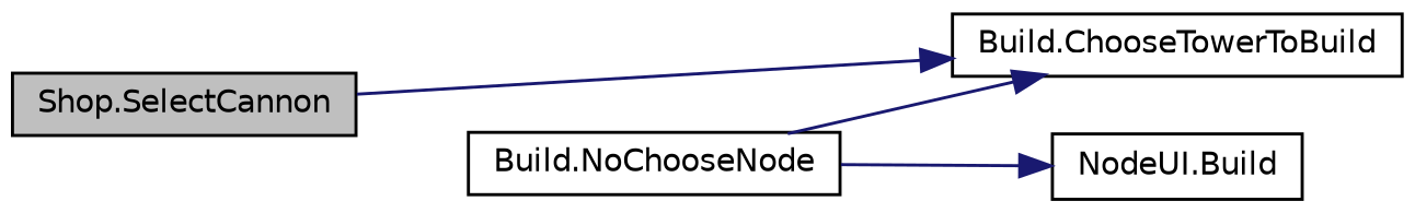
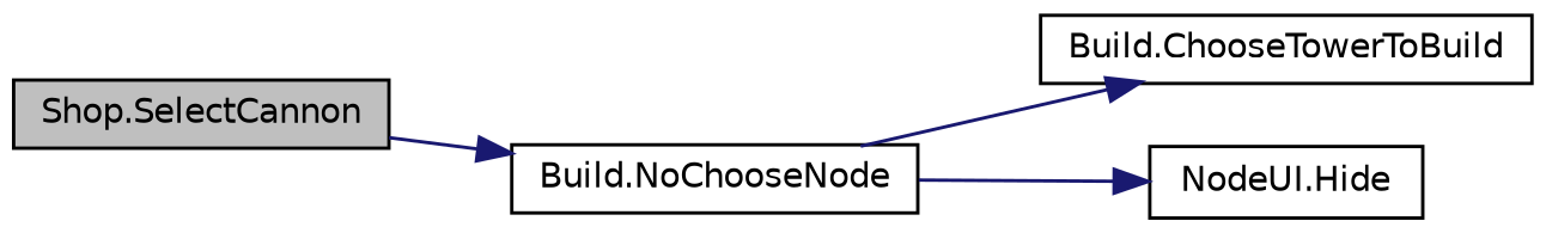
  digraph {
    rankdir=LR
    node [color=black fillcolor=white fontname=Helvetica fontsize=10 shape=record style=filled]
    edge [color=midnightblue fontname=Helvetica fontsize=10 labelfontname=Helvetica labelfontsize=10 style=solid]
    n1 [fillcolor=grey75 fontcolor=black height=0.2 label="Shop.SelectCannon" width=0.4]
    n2 [height=0.2 label="Build.ChooseTowerToBuild" width=0.4]
    n3 [height=0.2 label="Build.NoChooseNode" width=0.4]
-   n4 [height=0.2 label="NodeUI.Build" width=0.4]
-   n1 -> n2
+   n4 [height=0.2 label="NodeUI.Hide" width=0.4]
+   n1 -> n3
    n3 -> n2
    n3 -> n4
  }
